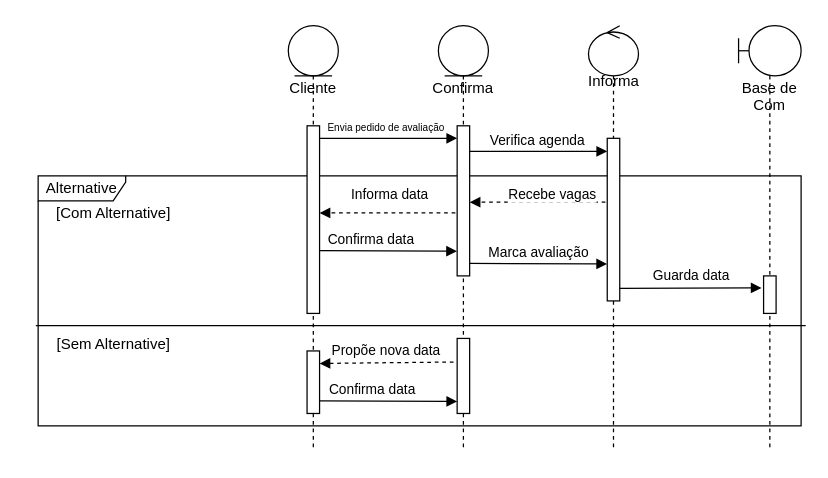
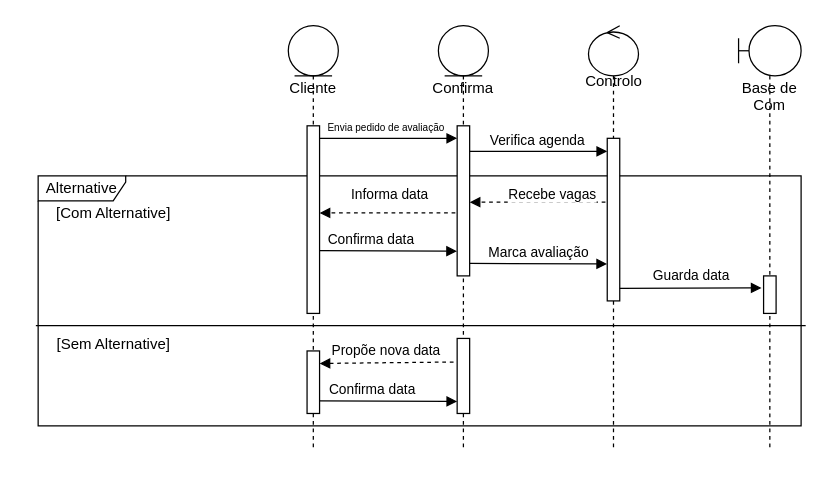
  <mxCell id="0" />
  <mxCell id="1" parent="0" />
  <mxCell id="2" value="Alternative" style="shape=umlFrame;whiteSpace=wrap;html=1;rounded=0;width=70;height=20;" parent="1" vertex="1"><mxGeometry x="30" y="140" width="610" height="200" as="geometry" /></mxCell>
  <mxCell id="3" value="Confirma" style="shape=umlLifeline;participant=umlEntity;perimeter=lifelinePerimeter;whiteSpace=wrap;html=1;container=0;collapsible=0;recursiveResize=0;verticalAlign=top;spacingTop=36;outlineConnect=0;" parent="1" vertex="1"><mxGeometry x="350" y="20" width="40" height="340" as="geometry" /></mxCell>
  <mxCell id="4" value="Base de Com" style="shape=umlLifeline;participant=umlBoundary;perimeter=lifelinePerimeter;whiteSpace=wrap;html=1;container=0;collapsible=0;recursiveResize=0;verticalAlign=top;spacingTop=36;outlineConnect=0;" parent="1" vertex="1"><mxGeometry x="590" y="20" width="50" height="340" as="geometry" /></mxCell>
  <mxCell id="5" value="Cliente&lt;br&gt;" style="shape=umlLifeline;participant=umlEntity;perimeter=lifelinePerimeter;whiteSpace=wrap;html=1;container=0;collapsible=0;recursiveResize=0;verticalAlign=top;spacingTop=36;outlineConnect=0;" parent="1" vertex="1"><mxGeometry x="230" y="20" width="40" height="340" as="geometry" /></mxCell>
  <mxCell id="6" style="rounded=0;orthogonalLoop=1;jettySize=auto;html=1;endArrow=block;endFill=1;" parent="1" source="31" target="33" edge="1"><mxGeometry relative="1" as="geometry"><Array as="points"><mxPoint x="300" y="110" /></Array><mxPoint x="370" y="110" as="targetPoint" /></mxGeometry></mxCell>
  <mxCell id="7" value="&lt;font style=&quot;font-size: 8px;&quot;&gt;Envia pedido de avaliação&lt;/font&gt;" style="edgeLabel;html=1;align=center;verticalAlign=middle;resizable=0;points=[];" parent="6" vertex="1" connectable="0"><mxGeometry x="-0.06" relative="1" as="geometry"><mxPoint y="-10" as="offset" /></mxGeometry></mxCell>
  <mxCell id="8" style="orthogonalLoop=1;jettySize=auto;html=1;endArrow=block;endFill=1;rounded=0;entryX=-0.008;entryY=0.08;entryDx=0;entryDy=0;entryPerimeter=0;exitX=0.994;exitY=0.17;exitDx=0;exitDy=0;exitPerimeter=0;" parent="1" source="33" target="18" edge="1"><mxGeometry relative="1" as="geometry"><mxPoint x="380" y="110" as="sourcePoint" /><mxPoint x="610" y="120" as="targetPoint" /></mxGeometry></mxCell>
  <mxCell id="9" value="Verifica agenda" style="edgeLabel;html=1;align=center;verticalAlign=middle;resizable=0;points=[];" parent="8" vertex="1" connectable="0"><mxGeometry x="-0.387" y="1" relative="1" as="geometry"><mxPoint x="20" y="-8" as="offset" /></mxGeometry></mxCell>
  <mxCell id="10" value="" style="ellipse;shape=umlControl;whiteSpace=wrap;html=1;rounded=0;" parent="1" vertex="1"><mxGeometry x="470" y="20" width="40" height="40" as="geometry" /></mxCell>
- <mxCell id="11" value="Informa" style="text;html=1;align=center;verticalAlign=middle;resizable=0;points=[];autosize=1;strokeColor=none;fillColor=none;" parent="1" vertex="1"><mxGeometry x="455" y="50" width="70" height="30" as="geometry" /></mxCell>
+ <mxCell id="11" value="Controlo" style="text;html=1;align=center;verticalAlign=middle;resizable=0;points=[];autosize=1;strokeColor=none;fillColor=none;" parent="1" vertex="1"><mxGeometry x="455" y="50" width="70" height="30" as="geometry" /></mxCell>
  <mxCell id="12" value="" style="edgeStyle=none;rounded=0;orthogonalLoop=1;jettySize=auto;html=1;dashed=1;endArrow=none;endFill=0;" parent="1" source="10" edge="1"><mxGeometry relative="1" as="geometry"><mxPoint x="490" y="360" as="targetPoint" /><mxPoint x="490" y="60" as="sourcePoint" /><Array as="points" /></mxGeometry></mxCell>
  <mxCell id="13" value="[Com Alternative]" style="text;html=1;align=center;verticalAlign=middle;resizable=0;points=[];autosize=1;strokeColor=none;fillColor=none;" parent="1" vertex="1"><mxGeometry x="20" y="155" width="140" height="30" as="geometry" /></mxCell>
  <mxCell id="14" value="[Sem Alternative]" style="text;html=1;align=center;verticalAlign=middle;resizable=0;points=[];autosize=1;strokeColor=none;fillColor=none;" parent="1" vertex="1"><mxGeometry x="20" y="260" width="140" height="30" as="geometry" /></mxCell>
  <mxCell id="15" value="" style="endArrow=none;html=1;rounded=0;endSize=8;startSize=8;sourcePerimeterSpacing=0;targetPerimeterSpacing=0;endFill=0;entryX=1.006;entryY=0.599;entryDx=0;entryDy=0;entryPerimeter=0;exitX=-0.003;exitY=0.599;exitDx=0;exitDy=0;exitPerimeter=0;" parent="1" source="2" target="2" edge="1"><mxGeometry width="100" relative="1" as="geometry"><mxPoint x="150" y="250" as="sourcePoint" /><mxPoint x="680.49" y="442" as="targetPoint" /></mxGeometry></mxCell>
  <mxCell id="16" style="rounded=0;orthogonalLoop=1;jettySize=auto;html=1;entryX=0.968;entryY=0.735;entryDx=0;entryDy=0;entryPerimeter=0;endArrow=none;endFill=0;startArrow=block;startFill=1;exitX=-0.045;exitY=0.922;exitDx=0;exitDy=0;exitPerimeter=0;" parent="1" edge="1"><mxGeometry relative="1" as="geometry"><mxPoint x="364.87" y="200.24" as="sourcePoint" /><mxPoint x="255" y="199.85" as="targetPoint" /></mxGeometry></mxCell>
  <mxCell id="17" value="Confirma data" style="edgeLabel;html=1;align=center;verticalAlign=middle;resizable=0;points=[];" parent="16" vertex="1" connectable="0"><mxGeometry x="0.213" relative="1" as="geometry"><mxPoint x="-2" y="-10" as="offset" /></mxGeometry></mxCell>
  <mxCell id="18" value="" style="html=1;points=[];perimeter=orthogonalPerimeter;" parent="1" vertex="1"><mxGeometry x="485" y="110" width="10" height="130" as="geometry" /></mxCell>
  <mxCell id="19" style="rounded=0;orthogonalLoop=1;jettySize=auto;html=1;endArrow=none;endFill=0;startArrow=block;startFill=1;dashed=1;entryX=0;entryY=0.314;entryDx=0;entryDy=0;entryPerimeter=0;" edge="1" parent="1" target="34"><mxGeometry relative="1" as="geometry"><mxPoint x="255" y="290" as="sourcePoint" /><mxPoint x="360" y="290" as="targetPoint" /></mxGeometry></mxCell>
  <mxCell id="20" value="Propõe nova data" style="edgeLabel;html=1;align=center;verticalAlign=middle;resizable=0;points=[];" vertex="1" connectable="0" parent="19"><mxGeometry x="0.213" relative="1" as="geometry"><mxPoint x="-14" y="-10" as="offset" /></mxGeometry></mxCell>
  <mxCell id="21" style="orthogonalLoop=1;jettySize=auto;html=1;endArrow=block;endFill=1;rounded=0;exitX=-0.145;exitY=0.393;exitDx=0;exitDy=0;exitPerimeter=0;dashed=1;" edge="1" parent="1" source="18" target="33"><mxGeometry relative="1" as="geometry"><mxPoint x="385.02" y="175.4" as="sourcePoint" /><mxPoint x="370" y="157" as="targetPoint" /></mxGeometry></mxCell>
  <mxCell id="22" value="Recebe vagas" style="edgeLabel;html=1;align=center;verticalAlign=middle;resizable=0;points=[];" vertex="1" connectable="0" parent="21"><mxGeometry x="-0.387" y="1" relative="1" as="geometry"><mxPoint x="-10" y="-8" as="offset" /></mxGeometry></mxCell>
  <mxCell id="23" style="orthogonalLoop=1;jettySize=auto;html=1;endArrow=block;endFill=1;rounded=0;exitX=-0.145;exitY=0.393;exitDx=0;exitDy=0;exitPerimeter=0;dashed=1;" edge="1" parent="1"><mxGeometry relative="1" as="geometry"><mxPoint x="363.55" y="169.7" as="sourcePoint" /><mxPoint x="255" y="169.7" as="targetPoint" /></mxGeometry></mxCell>
  <mxCell id="24" value="Informa data" style="edgeLabel;html=1;align=center;verticalAlign=middle;resizable=0;points=[];" vertex="1" connectable="0" parent="23"><mxGeometry x="-0.387" y="1" relative="1" as="geometry"><mxPoint x="-20" y="-16" as="offset" /></mxGeometry></mxCell>
  <mxCell id="25" style="rounded=0;orthogonalLoop=1;jettySize=auto;html=1;entryX=0.968;entryY=0.735;entryDx=0;entryDy=0;entryPerimeter=0;endArrow=none;endFill=0;startArrow=block;startFill=1;exitX=-0.045;exitY=0.922;exitDx=0;exitDy=0;exitPerimeter=0;" edge="1" parent="1"><mxGeometry relative="1" as="geometry"><mxPoint x="484.87" y="210.39" as="sourcePoint" /><mxPoint x="375" y="210" as="targetPoint" /></mxGeometry></mxCell>
  <mxCell id="26" value="Marca avaliação" style="edgeLabel;html=1;align=center;verticalAlign=middle;resizable=0;points=[];" vertex="1" connectable="0" parent="25"><mxGeometry x="0.213" relative="1" as="geometry"><mxPoint x="12" y="-10" as="offset" /></mxGeometry></mxCell>
  <mxCell id="27" style="rounded=0;orthogonalLoop=1;jettySize=auto;html=1;entryX=0.968;entryY=0.735;entryDx=0;entryDy=0;entryPerimeter=0;endArrow=none;endFill=0;startArrow=block;startFill=1;exitX=-0.161;exitY=0.321;exitDx=0;exitDy=0;exitPerimeter=0;" edge="1" parent="1" source="35"><mxGeometry relative="1" as="geometry"><mxPoint x="604.87" y="230.39" as="sourcePoint" /><mxPoint x="495" y="230" as="targetPoint" /></mxGeometry></mxCell>
  <mxCell id="28" value="Guarda data" style="edgeLabel;html=1;align=center;verticalAlign=middle;resizable=0;points=[];" vertex="1" connectable="0" parent="27"><mxGeometry x="0.213" relative="1" as="geometry"><mxPoint x="12" y="-10" as="offset" /></mxGeometry></mxCell>
  <mxCell id="29" style="rounded=0;orthogonalLoop=1;jettySize=auto;html=1;entryX=0.968;entryY=0.735;entryDx=0;entryDy=0;entryPerimeter=0;endArrow=none;endFill=0;startArrow=block;startFill=1;exitX=-0.045;exitY=0.922;exitDx=0;exitDy=0;exitPerimeter=0;" edge="1" parent="1"><mxGeometry relative="1" as="geometry"><mxPoint x="365" y="320.39" as="sourcePoint" /><mxPoint x="255.13" y="320" as="targetPoint" /></mxGeometry></mxCell>
  <mxCell id="30" value="Confirma data" style="edgeLabel;html=1;align=center;verticalAlign=middle;resizable=0;points=[];" vertex="1" connectable="0" parent="29"><mxGeometry x="0.213" relative="1" as="geometry"><mxPoint x="-2" y="-10" as="offset" /></mxGeometry></mxCell>
  <mxCell id="31" value="" style="html=1;points=[];perimeter=orthogonalPerimeter;" parent="1" vertex="1"><mxGeometry x="245" y="100" width="10" height="150" as="geometry" /></mxCell>
  <mxCell id="32" value="" style="html=1;points=[];perimeter=orthogonalPerimeter;" vertex="1" parent="1"><mxGeometry x="245" y="280" width="10" height="50" as="geometry" /></mxCell>
  <mxCell id="33" value="" style="html=1;points=[];perimeter=orthogonalPerimeter;" parent="1" vertex="1"><mxGeometry x="365" y="100" width="10" height="120" as="geometry" /></mxCell>
  <mxCell id="34" value="" style="html=1;points=[];perimeter=orthogonalPerimeter;" vertex="1" parent="1"><mxGeometry x="365" y="270" width="10" height="60" as="geometry" /></mxCell>
  <mxCell id="35" value="" style="html=1;points=[];perimeter=orthogonalPerimeter;" parent="1" vertex="1"><mxGeometry x="610" y="220" width="10" height="30" as="geometry" /></mxCell>
